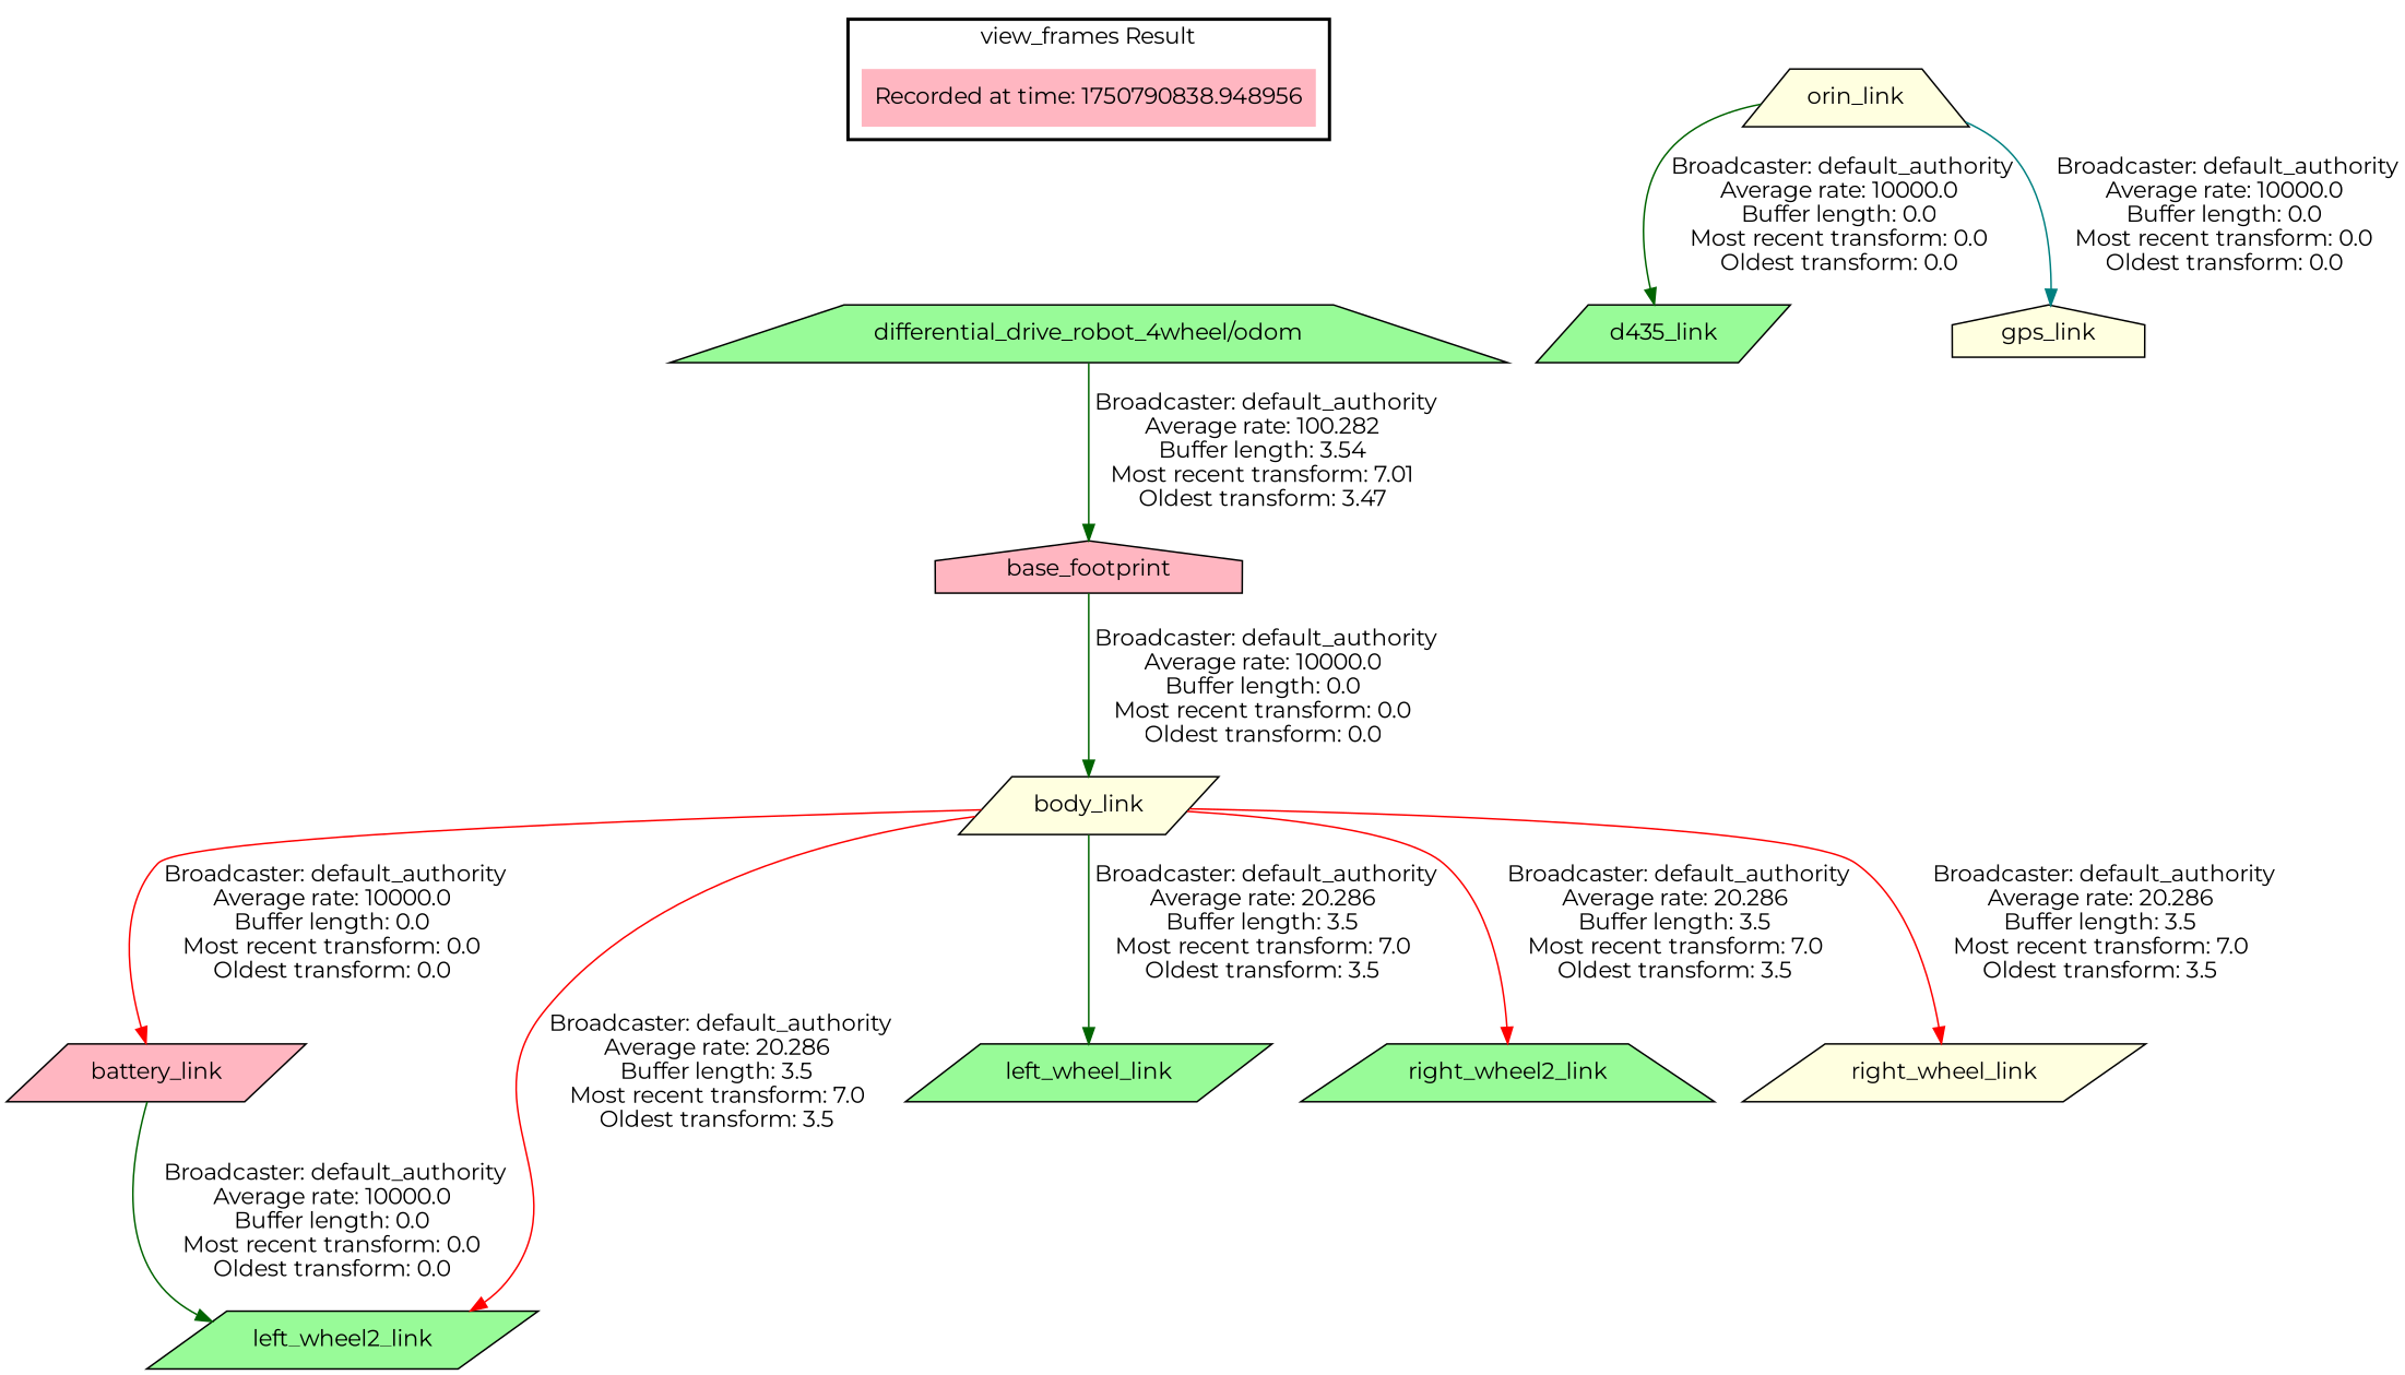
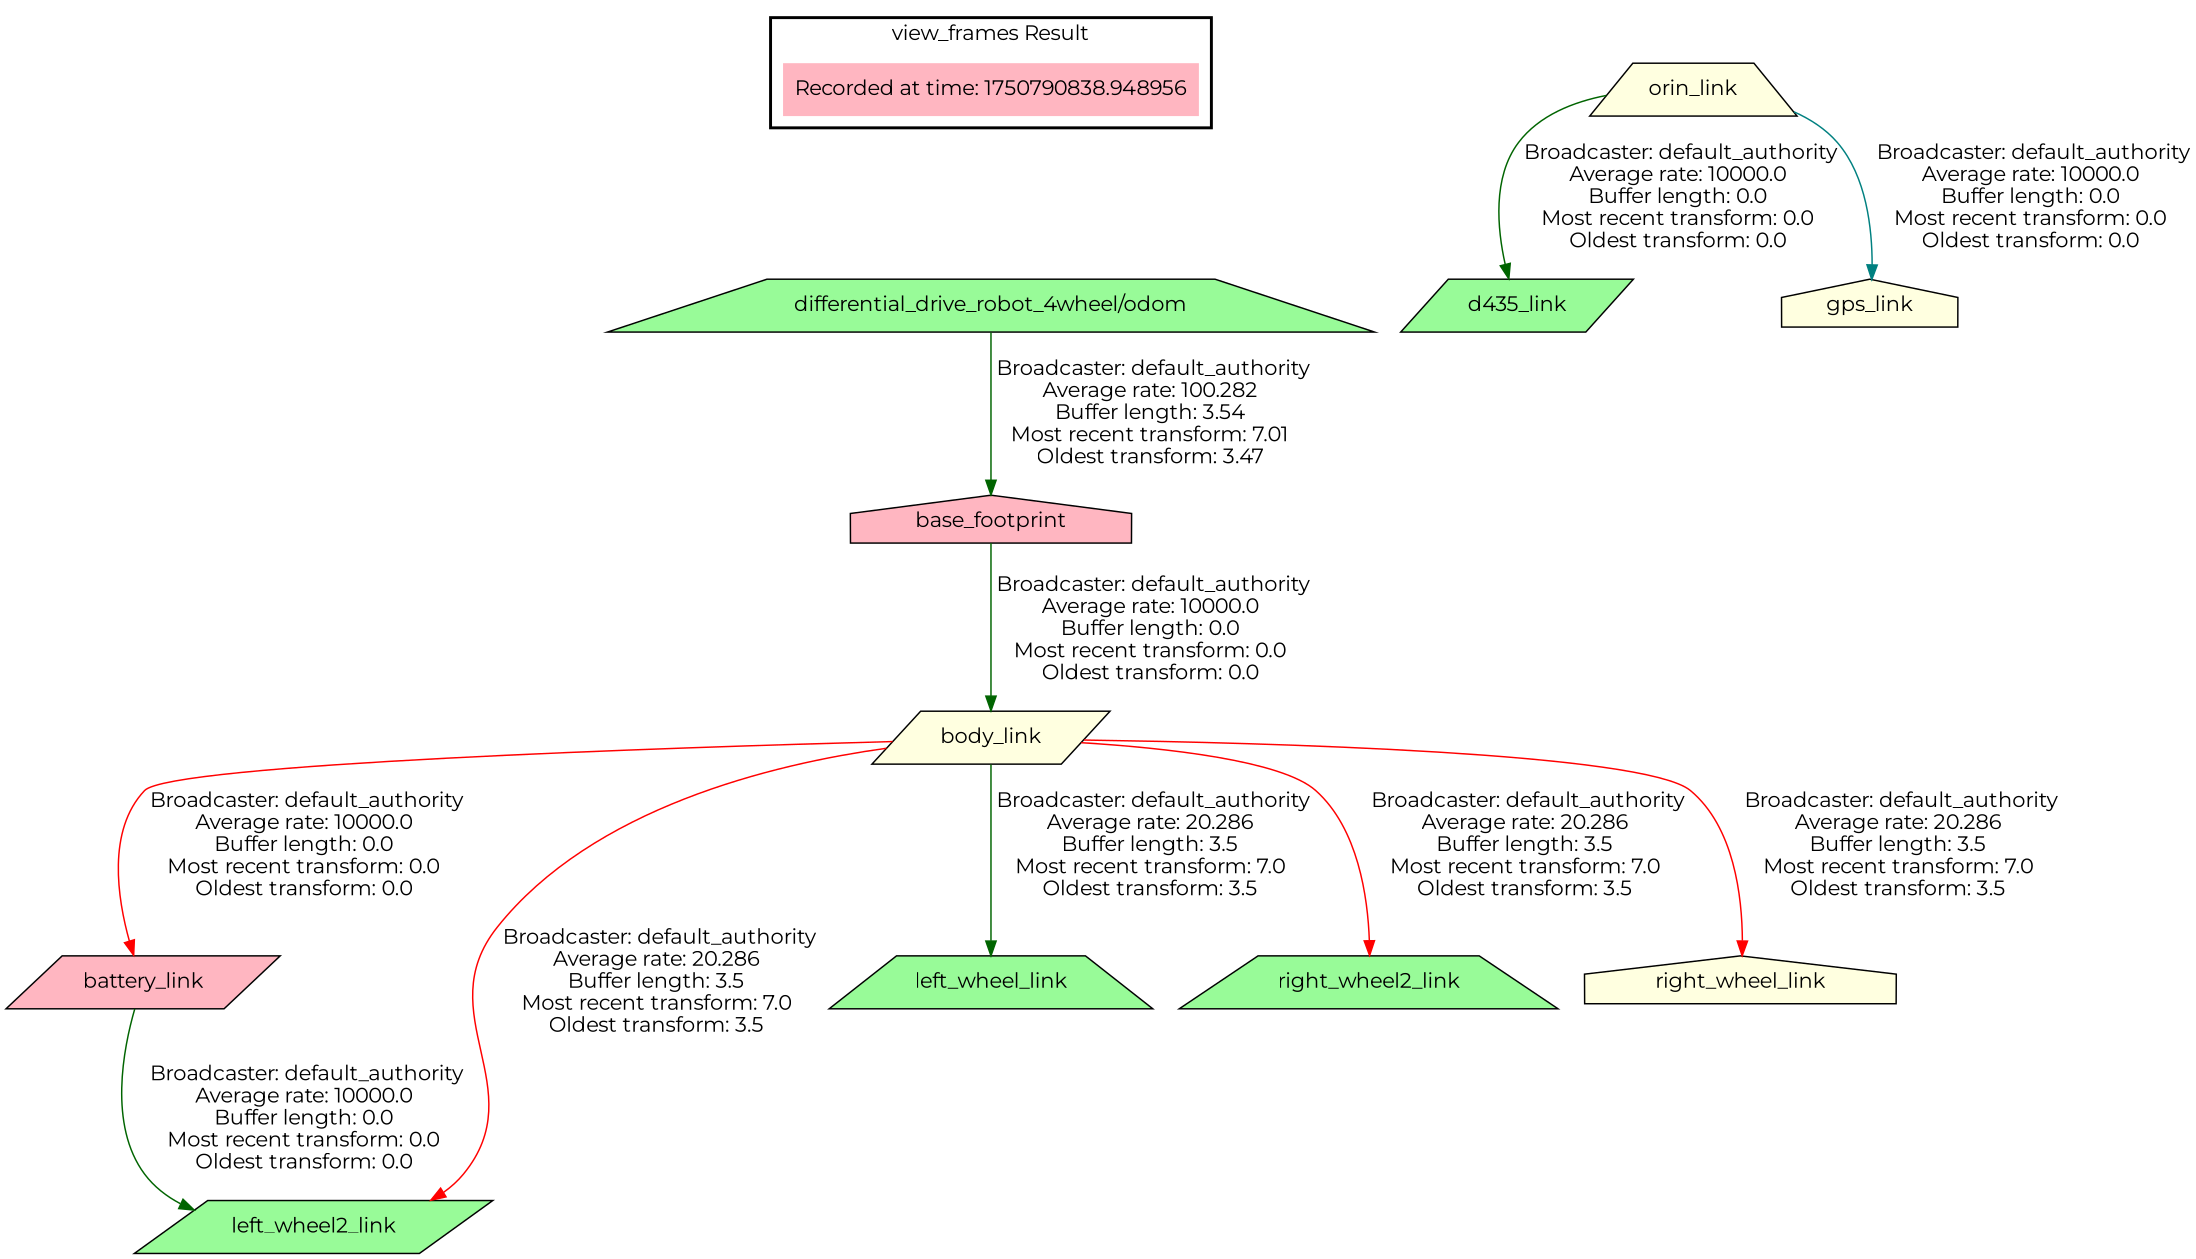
  digraph {
    fontname=Montserrat
    node [fillcolor=palegreen fontname=Montserrat shape=trapezium style=filled]
    edge [fontname=Montserrat color=darkgreen]
    "Recorded at time: 1750790838.948956" [fillcolor=lightpink shape=plaintext]
    "differential_drive_robot_4wheel/odom"
    base_footprint [fillcolor=lightpink shape=house]
    body_link [fillcolor=lightyellow shape=parallelogram]
    battery_link [fillcolor=lightpink shape=parallelogram]
    left_wheel2_link [shape=parallelogram]
-   left_wheel_link [shape=parallelogram]
+   left_wheel_link
    right_wheel2_link
-   right_wheel_link [fillcolor=lightyellow shape=parallelogram]
+   right_wheel_link [fillcolor=lightyellow shape=house]
    orin_link [fillcolor=lightyellow]
    d435_link [shape=parallelogram]
    gps_link [fillcolor=lightyellow shape=house]
    subgraph cluster_1 {
      color=black
      label="view_frames Result"
      style=bold
      "Recorded at time: 1750790838.948956"
    }
    "Recorded at time: 1750790838.948956" -> "differential_drive_robot_4wheel/odom" [style=invis color=""]
    "differential_drive_robot_4wheel/odom" -> base_footprint [label=" Broadcaster: default_authority\nAverage rate: 100.282\nBuffer length: 3.54\nMost recent transform: 7.01\nOldest transform: 3.47\n"]
    base_footprint -> body_link [label=" Broadcaster: default_authority\nAverage rate: 10000.0\nBuffer length: 0.0\nMost recent transform: 0.0\nOldest transform: 0.0\n"]
    body_link -> battery_link [color=red label=" Broadcaster: default_authority\nAverage rate: 10000.0\nBuffer length: 0.0\nMost recent transform: 0.0\nOldest transform: 0.0\n"]
    body_link -> left_wheel2_link [color=red label=" Broadcaster: default_authority\nAverage rate: 20.286\nBuffer length: 3.5\nMost recent transform: 7.0\nOldest transform: 3.5\n"]
    body_link -> left_wheel_link [label=" Broadcaster: default_authority\nAverage rate: 20.286\nBuffer length: 3.5\nMost recent transform: 7.0\nOldest transform: 3.5\n"]
    body_link -> right_wheel2_link [color=red label=" Broadcaster: default_authority\nAverage rate: 20.286\nBuffer length: 3.5\nMost recent transform: 7.0\nOldest transform: 3.5\n"]
    body_link -> right_wheel_link [color=red label=" Broadcaster: default_authority\nAverage rate: 20.286\nBuffer length: 3.5\nMost recent transform: 7.0\nOldest transform: 3.5\n"]
    battery_link -> left_wheel2_link [label=" Broadcaster: default_authority\nAverage rate: 10000.0\nBuffer length: 0.0\nMost recent transform: 0.0\nOldest transform: 0.0\n"]
    orin_link -> d435_link [label=" Broadcaster: default_authority\nAverage rate: 10000.0\nBuffer length: 0.0\nMost recent transform: 0.0\nOldest transform: 0.0\n"]
    orin_link -> gps_link [color=teal label=" Broadcaster: default_authority\nAverage rate: 10000.0\nBuffer length: 0.0\nMost recent transform: 0.0\nOldest transform: 0.0\n"]
  }
